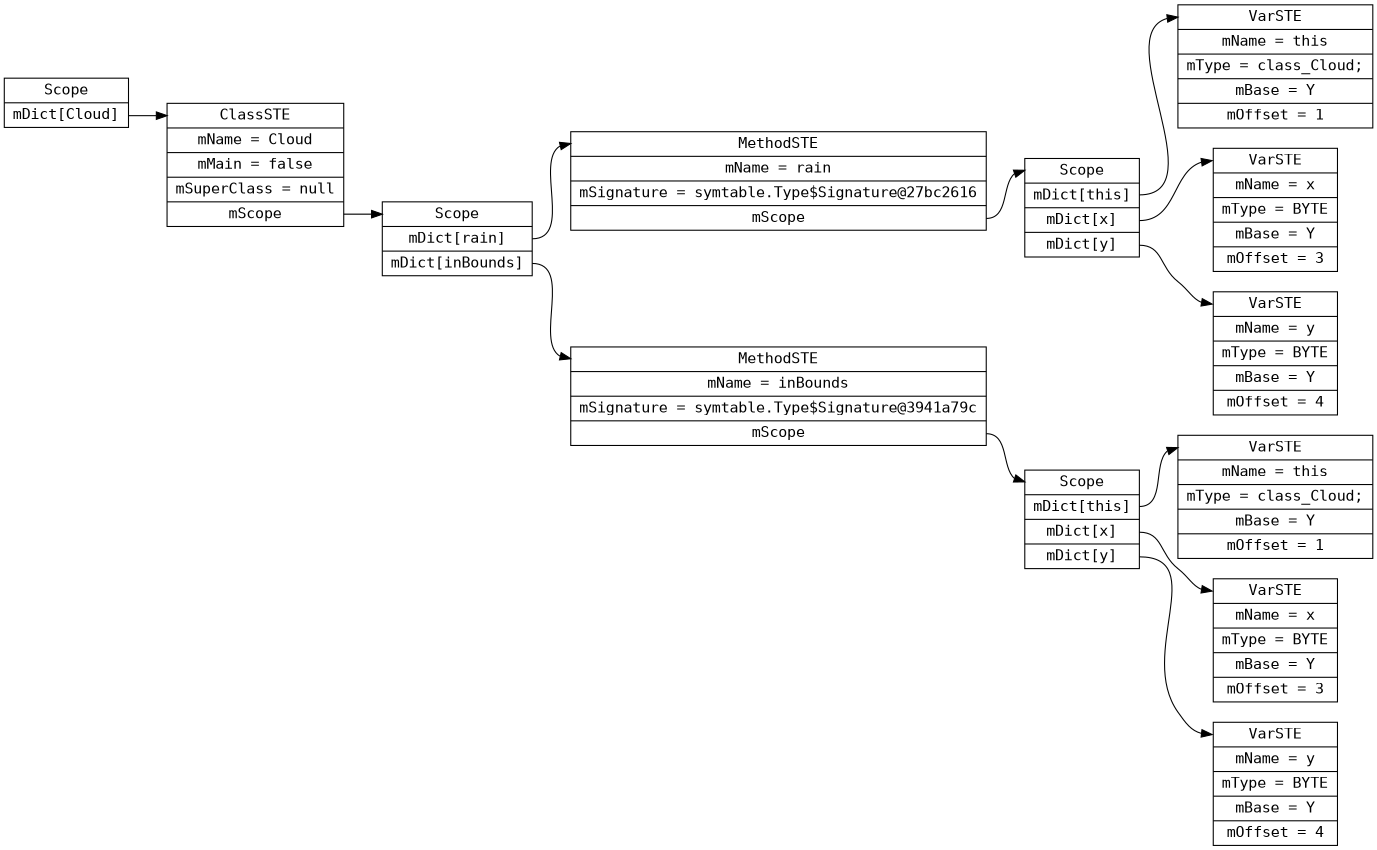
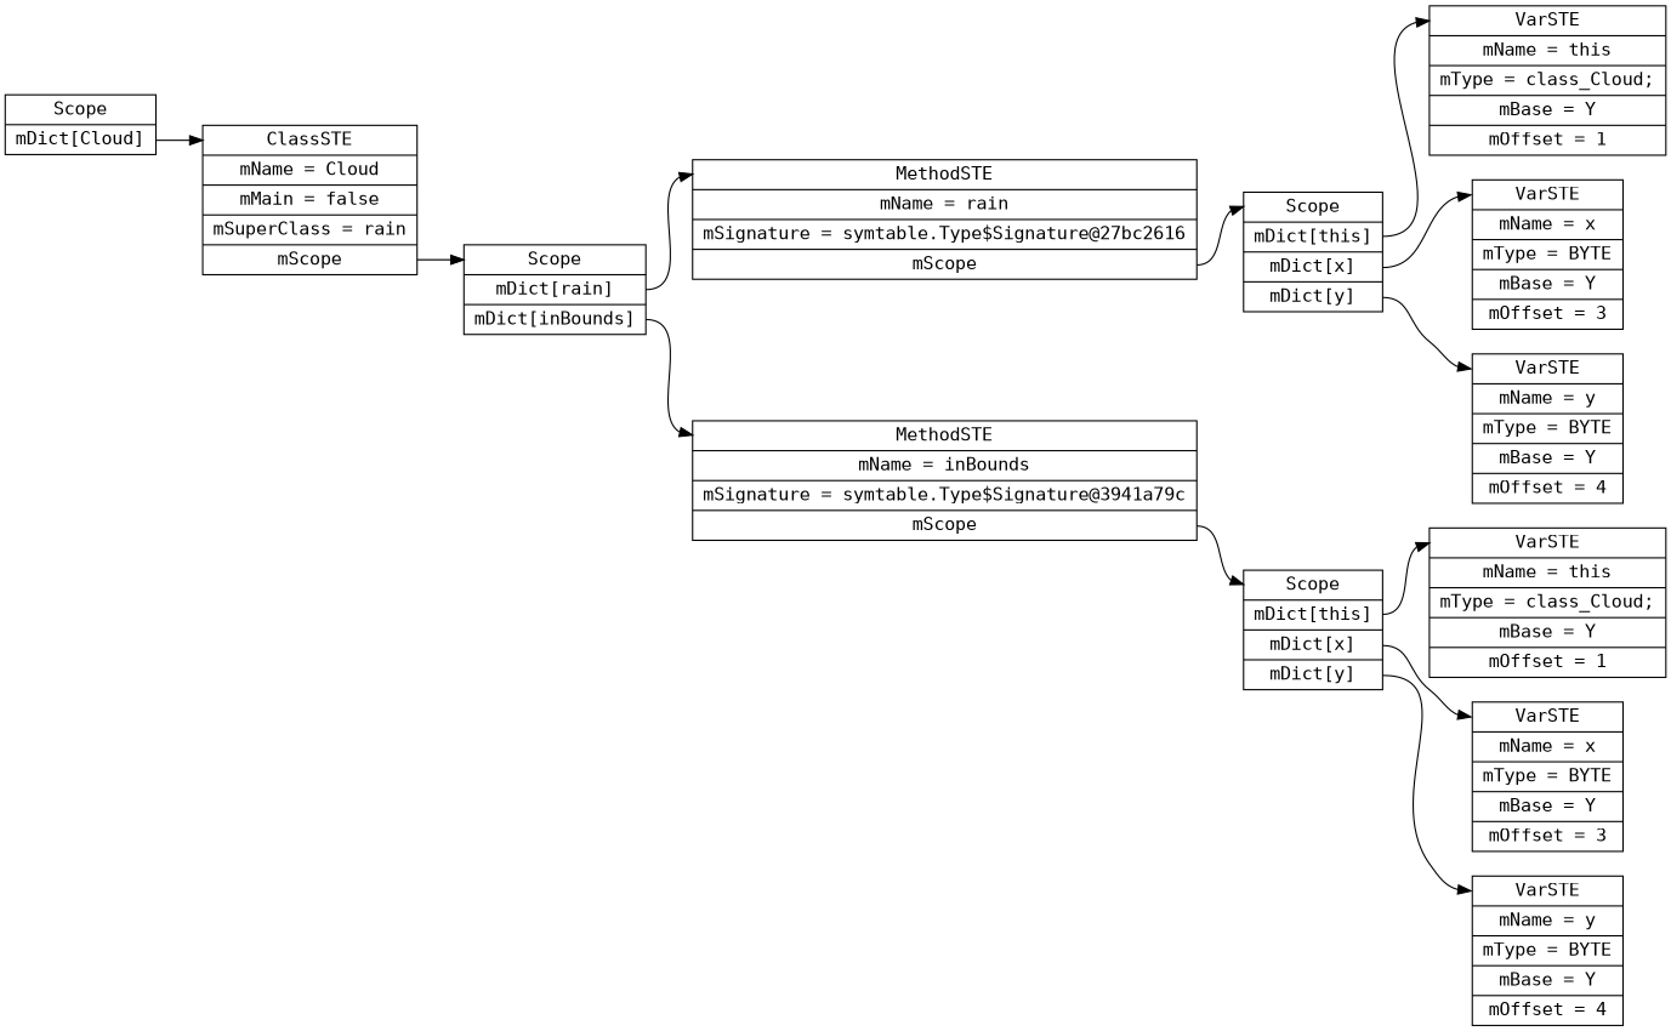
  digraph {
    rankdir=LR
    fontname="DejaVu Sans Mono"
    node [shape=record fontname="DejaVu Sans Mono"]
    edge [headport=f0 tailport=f1 fontname="DejaVu Sans Mono"]
    n1 [label="<f0> Scope | <f1> mDict\[Cloud\]"]
-   n2 [label=" <f0> ClassSTE | <f1> mName = Cloud | <f2> mMain = false | <f3> mSuperClass = null | <f4> mScope"]
+   n2 [label=" <f0> ClassSTE | <f1> mName = Cloud | <f2> mMain = false | <f3> mSuperClass = rain | <f4> mScope"]
    n3 [label="<f0> Scope | <f1> mDict\[rain\] | <f2> mDict\[inBounds\]"]
    n4 [label=" <f0> MethodSTE | <f1> mName = rain | <f2> mSignature = symtable.Type$Signature@27bc2616 | <f3> mScope"]
    n5 [label=" <f0> MethodSTE | <f1> mName = inBounds | <f2> mSignature = symtable.Type$Signature@3941a79c | <f3> mScope"]
    n6 [label="<f0> Scope | <f1> mDict\[this\] | <f2> mDict\[x\] | <f3> mDict\[y\]"]
    n7 [label=" <f0> VarSTE | <f1> mName = this | <f2> mType = class_Cloud; | <f3> mBase = Y | <f4> mOffset = 1"]
    n8 [label=" <f0> VarSTE | <f1> mName = x | <f2> mType = BYTE | <f3> mBase = Y | <f4> mOffset = 3"]
    n9 [label=" <f0> VarSTE | <f1> mName = y | <f2> mType = BYTE | <f3> mBase = Y | <f4> mOffset = 4"]
    n10 [label="<f0> Scope | <f1> mDict\[this\] | <f2> mDict\[x\] | <f3> mDict\[y\]"]
    n11 [label=" <f0> VarSTE | <f1> mName = this | <f2> mType = class_Cloud; | <f3> mBase = Y | <f4> mOffset = 1"]
    n12 [label=" <f0> VarSTE | <f1> mName = x | <f2> mType = BYTE | <f3> mBase = Y | <f4> mOffset = 3"]
    n13 [label=" <f0> VarSTE | <f1> mName = y | <f2> mType = BYTE | <f3> mBase = Y | <f4> mOffset = 4"]
    n1 -> n2
    n2 -> n3 [tailport=f4]
    n3 -> n4
    n3 -> n5 [tailport=f2]
    n4 -> n6 [tailport=f3]
    n5 -> n10 [tailport=f3]
    n6 -> n7
    n6 -> n8 [tailport=f2]
    n6 -> n9 [tailport=f3]
    n10 -> n11
    n10 -> n12 [tailport=f2]
    n10 -> n13 [tailport=f3]
  }
